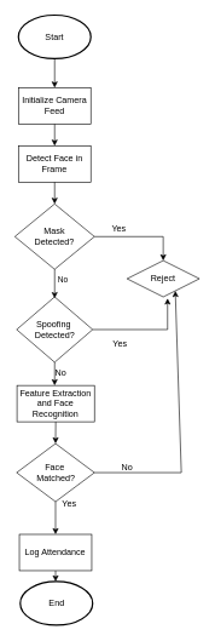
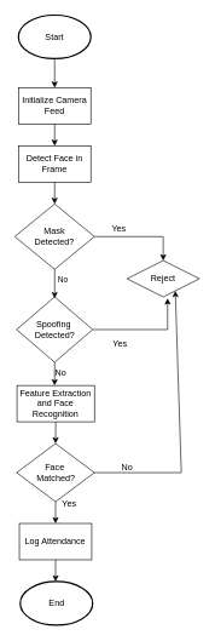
  <mxCell id="0" />
  <mxCell id="1" parent="0" />
  <mxCell id="2" value="Start" style="strokeWidth=2;html=1;shape=mxgraph.flowchart.start_1;whiteSpace=wrap;" parent="1" vertex="1"><mxGeometry x="25" y="20" width="100" height="60" as="geometry" /></mxCell>
  <mxCell id="3" value="Initialize Camera Feed" style="html=1;dashed=0;whiteSpace=wrap;" parent="1" vertex="1"><mxGeometry x="25" y="120" width="100" height="50" as="geometry" /></mxCell>
  <mxCell id="4" value="Detect Face in Frame" style="html=1;dashed=0;whiteSpace=wrap;" parent="1" vertex="1"><mxGeometry x="25" y="200" width="100" height="50" as="geometry" /></mxCell>
  <mxCell id="5" value="Mask &lt;br&gt;Detected?" style="shape=rhombus;html=1;dashed=0;whiteSpace=wrap;perimeter=rhombusPerimeter;" parent="1" vertex="1"><mxGeometry x="20" y="280" width="110" height="90" as="geometry" /></mxCell>
  <mxCell id="6" value="Spoofing&amp;nbsp;&lt;div&gt;Detected?&lt;/div&gt;" style="shape=rhombus;html=1;dashed=0;whiteSpace=wrap;perimeter=rhombusPerimeter;" parent="1" vertex="1"><mxGeometry x="22.5" y="408" width="105" height="90" as="geometry" /></mxCell>
  <mxCell id="7" value="Reject" style="rhombus;html=1;dashed=0;whiteSpace=wrap;" parent="1" vertex="1"><mxGeometry x="175" y="358" width="100" height="50" as="geometry" /></mxCell>
  <mxCell id="8" value="Feature Extraction and Face Recognition" style="html=1;dashed=0;whiteSpace=wrap;" parent="1" vertex="1"><mxGeometry x="23" y="530" width="107" height="50" as="geometry" /></mxCell>
  <mxCell id="9" value="Face&amp;nbsp;&lt;div&gt;Matched?&lt;/div&gt;" style="shape=rhombus;html=1;dashed=0;whiteSpace=wrap;perimeter=rhombusPerimeter;" parent="1" vertex="1"><mxGeometry x="22.5" y="610" width="107.5" height="80" as="geometry" /></mxCell>
  <mxCell id="10" value="" style="edgeStyle=orthogonalEdgeStyle;rounded=0;orthogonalLoop=1;jettySize=auto;html=1;" edge="1" parent="1" source="11" target="12"><mxGeometry relative="1" as="geometry"><Array as="points"><mxPoint x="76" y="790" /><mxPoint x="76" y="790" /></Array></mxGeometry></mxCell>
- <mxCell id="11" value="Log Attendance" style="html=1;dashed=0;whiteSpace=wrap;" parent="1" vertex="1"><mxGeometry x="26.25" y="735" width="100" height="50" as="geometry" /></mxCell>
+ <mxCell id="11" value="Log Attendance" style="html=1;dashed=0;whiteSpace=wrap;" parent="1" vertex="1"><mxGeometry x="26.25" y="720" width="100" height="50" as="geometry" /></mxCell>
  <mxCell id="12" value="End" style="strokeWidth=2;html=1;shape=mxgraph.flowchart.start_1;whiteSpace=wrap;" parent="1" vertex="1"><mxGeometry x="27.5" y="800" width="100" height="60" as="geometry" /></mxCell>
  <mxCell id="13" value="" style="endArrow=classic;html=1;rounded=0;exitX=0.5;exitY=1;exitDx=0;exitDy=0;exitPerimeter=0;" parent="1" source="2" edge="1"><mxGeometry width="50" height="50" relative="1" as="geometry"><mxPoint x="35" y="260" as="sourcePoint" /><mxPoint x="75" y="120" as="targetPoint" /></mxGeometry></mxCell>
  <mxCell id="14" value="" style="endArrow=classic;html=1;rounded=0;exitX=0.5;exitY=1;exitDx=0;exitDy=0;" parent="1" source="3" edge="1"><mxGeometry width="50" height="50" relative="1" as="geometry"><mxPoint x="35" y="380" as="sourcePoint" /><mxPoint x="75" y="200" as="targetPoint" /></mxGeometry></mxCell>
  <mxCell id="15" value="" style="endArrow=classic;html=1;rounded=0;exitX=0.5;exitY=1;exitDx=0;exitDy=0;" parent="1" source="4" edge="1"><mxGeometry width="50" height="50" relative="1" as="geometry"><mxPoint x="35" y="440" as="sourcePoint" /><mxPoint x="75" y="280" as="targetPoint" /></mxGeometry></mxCell>
  <mxCell id="16" value="" style="endArrow=classic;html=1;rounded=0;exitX=0.5;exitY=1;exitDx=0;exitDy=0;" parent="1" source="5" edge="1"><mxGeometry width="50" height="50" relative="1" as="geometry"><mxPoint x="35" y="490" as="sourcePoint" /><mxPoint x="75" y="410" as="targetPoint" /></mxGeometry></mxCell>
  <mxCell id="17" value="No" style="edgeLabel;html=1;align=center;verticalAlign=middle;resizable=0;points=[];" parent="16" vertex="1" connectable="0"><mxGeometry x="-0.336" y="2" relative="1" as="geometry"><mxPoint x="8" as="offset" /></mxGeometry></mxCell>
  <mxCell id="18" value="" style="endArrow=classic;html=1;rounded=0;exitX=0.5;exitY=1;exitDx=0;exitDy=0;" parent="1" edge="1" source="6"><mxGeometry width="50" height="50" relative="1" as="geometry"><mxPoint x="75" y="510" as="sourcePoint" /><mxPoint x="75" y="530" as="targetPoint" /></mxGeometry></mxCell>
  <mxCell id="19" value="" style="endArrow=classic;html=1;rounded=0;exitX=0.5;exitY=1;exitDx=0;exitDy=0;entryX=0.5;entryY=0;entryDx=0;entryDy=0;" parent="1" source="8" target="9" edge="1"><mxGeometry width="50" height="50" relative="1" as="geometry"><mxPoint x="35" y="680" as="sourcePoint" /><mxPoint x="85" y="630" as="targetPoint" /></mxGeometry></mxCell>
  <mxCell id="20" value="" style="endArrow=classic;html=1;rounded=0;exitX=0.5;exitY=1;exitDx=0;exitDy=0;" parent="1" source="9" target="11" edge="1"><mxGeometry width="50" height="50" relative="1" as="geometry"><mxPoint x="35" y="740" as="sourcePoint" /><mxPoint x="85" y="690" as="targetPoint" /></mxGeometry></mxCell>
  <mxCell id="21" value="" style="endArrow=classic;html=1;rounded=0;exitX=1;exitY=0.5;exitDx=0;exitDy=0;entryX=0.5;entryY=0;entryDx=0;entryDy=0;" parent="1" source="5" target="7" edge="1"><mxGeometry width="50" height="50" relative="1" as="geometry"><mxPoint x="35" y="440" as="sourcePoint" /><mxPoint x="85" y="390" as="targetPoint" /><Array as="points"><mxPoint x="225" y="325" /></Array></mxGeometry></mxCell>
  <mxCell id="22" value="" style="endArrow=classic;html=1;rounded=0;exitX=1;exitY=0.5;exitDx=0;exitDy=0;entryX=0.56;entryY=1.04;entryDx=0;entryDy=0;entryPerimeter=0;" parent="1" source="6" target="7" edge="1"><mxGeometry width="50" height="50" relative="1" as="geometry"><mxPoint x="35" y="520" as="sourcePoint" /><mxPoint x="233" y="410" as="targetPoint" /><Array as="points"><mxPoint x="231" y="453" /></Array></mxGeometry></mxCell>
  <mxCell id="23" value="" style="endArrow=classic;html=1;rounded=0;exitX=1;exitY=0.5;exitDx=0;exitDy=0;entryX=0.75;entryY=1;entryDx=0;entryDy=0;" parent="1" source="9" target="7" edge="1"><mxGeometry width="50" height="50" relative="1" as="geometry"><mxPoint x="35" y="650" as="sourcePoint" /><mxPoint x="85" y="600" as="targetPoint" /><Array as="points"><mxPoint x="250" y="650" /></Array></mxGeometry></mxCell>
  <mxCell id="24" value="Yes" style="text;html=1;align=center;verticalAlign=middle;whiteSpace=wrap;rounded=0;" parent="1" vertex="1"><mxGeometry x="133.75" y="300" width="60" height="30" as="geometry" /></mxCell>
  <mxCell id="25" value="&lt;span style=&quot;text-wrap-mode: wrap;&quot;&gt;Yes&lt;/span&gt;" style="text;html=1;align=center;verticalAlign=middle;resizable=0;points=[];autosize=1;strokeColor=none;fillColor=none;" parent="1" vertex="1"><mxGeometry x="145" y="458" width="40" height="30" as="geometry" /></mxCell>
  <mxCell id="26" value="&lt;span style=&quot;text-wrap-mode: wrap;&quot;&gt;No&lt;/span&gt;" style="text;html=1;align=center;verticalAlign=middle;resizable=0;points=[];autosize=1;strokeColor=none;fillColor=none;" parent="1" vertex="1"><mxGeometry x="155" y="628" width="40" height="30" as="geometry" /></mxCell>
  <mxCell id="27" value="No" style="text;html=1;align=center;verticalAlign=middle;resizable=0;points=[];autosize=1;strokeColor=none;fillColor=none;" parent="1" vertex="1"><mxGeometry x="62.5" y="498" width="40" height="30" as="geometry" /></mxCell>
  <mxCell id="28" value="Yes" style="text;html=1;align=center;verticalAlign=middle;resizable=0;points=[];autosize=1;strokeColor=none;fillColor=none;" parent="1" vertex="1"><mxGeometry x="75" y="678" width="40" height="30" as="geometry" /></mxCell>
